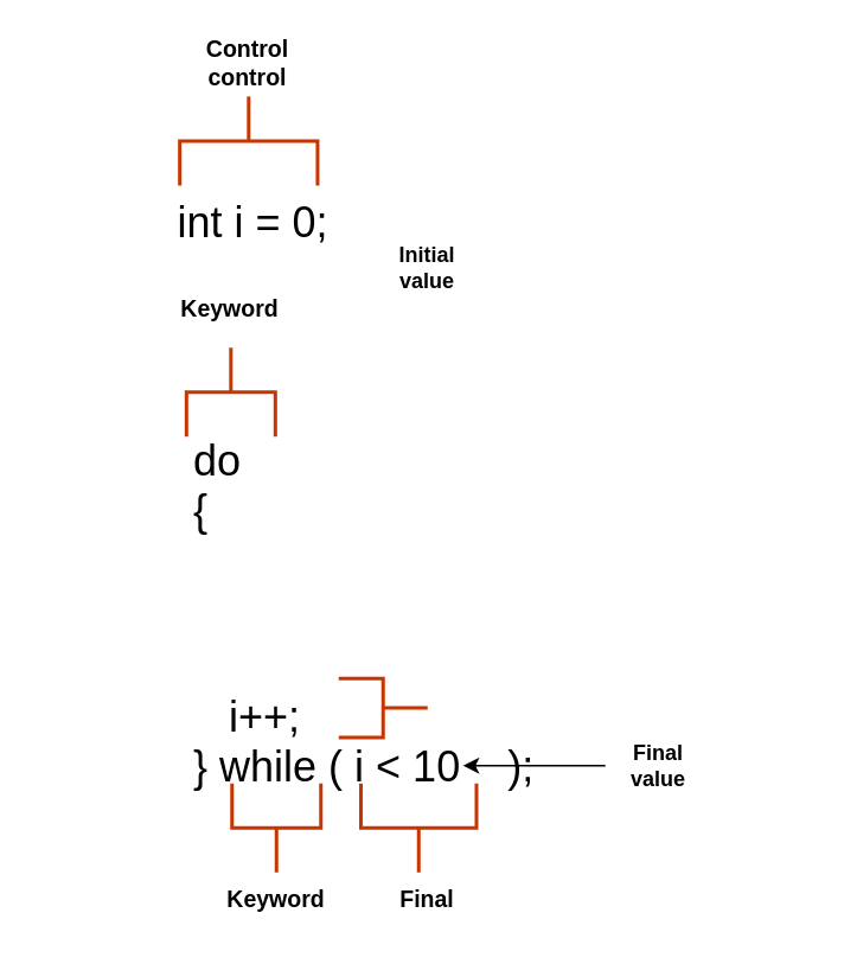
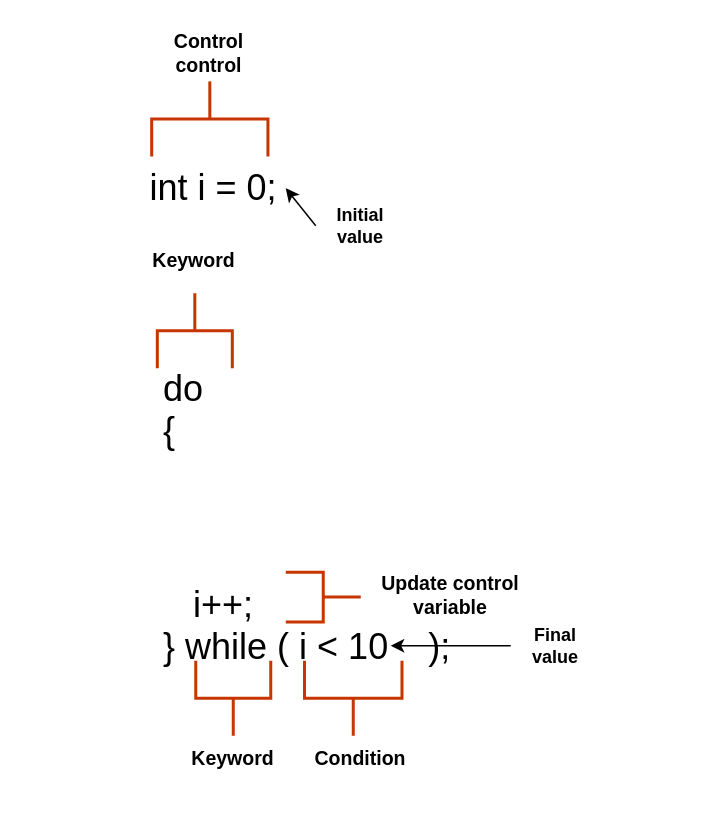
  <mxCell id="0" />
  <mxCell id="1" parent="0" />
  <mxCell id="2" value="&lt;font&gt;&lt;font size=&quot;5&quot;&gt;&lt;span style=&quot;caret-color: rgb(204, 0, 0);&quot;&gt;&amp;nbsp; &amp;nbsp; &amp;nbsp; &amp;nbsp; &amp;nbsp; &amp;nbsp; &amp;nbsp;&lt;/span&gt;&lt;/font&gt;&lt;/font&gt;&lt;div&gt;&lt;font&gt;&lt;font size=&quot;5&quot;&gt;&lt;span style=&quot;caret-color: rgb(204, 0, 0);&quot;&gt;&lt;span style=&quot;white-space: pre;&quot;&gt;&#09;   &amp;nbsp;&lt;/span&gt;&lt;/span&gt;&lt;/font&gt;&lt;/font&gt;&lt;/div&gt;&lt;div&gt;&lt;font&gt;&lt;font size=&quot;5&quot;&gt;&lt;span style=&quot;caret-color: rgb(204, 0, 0);&quot;&gt;&lt;span style=&quot;white-space: pre;&quot;&gt;&#09;     &lt;/span&gt;do &amp;nbsp;&lt;/span&gt;&lt;/font&gt;&lt;font size=&quot;5&quot;&gt;&amp;nbsp;&lt;/font&gt;&lt;/font&gt;&lt;div style=&quot;font-size: 24px;&quot;&gt;&lt;font style=&quot;font-size: 24px;&quot;&gt;&amp;nbsp; &amp;nbsp; &amp;nbsp; &amp;nbsp; &amp;nbsp; &amp;nbsp; &amp;nbsp;{&amp;nbsp;&lt;/font&gt;&lt;/div&gt;&lt;div style=&quot;font-size: 24px;&quot;&gt;&lt;font style=&quot;font-size: 24px;&quot;&gt;&lt;br&gt;&lt;/font&gt;&lt;/div&gt;&lt;div style=&quot;font-size: 24px;&quot;&gt;&lt;font style=&quot;font-size: 24px;&quot;&gt;&amp;nbsp;&lt;/font&gt;&lt;div&gt;&lt;div&gt;&lt;font style=&quot;font-size: 24px;&quot;&gt;&amp;nbsp; &amp;nbsp; &amp;nbsp; &amp;nbsp; &amp;nbsp; &amp;nbsp; &amp;nbsp; &amp;nbsp; &amp;nbsp; &amp;nbsp;&lt;/font&gt;&amp;nbsp; &amp;nbsp;&lt;/div&gt;&lt;div&gt;&lt;span style=&quot;white-space: pre;&quot;&gt;&#09;&lt;/span&gt;&lt;span style=&quot;white-space: pre;&quot;&gt;&#09;i++;&lt;/span&gt;&lt;br&gt;&lt;/div&gt;&lt;div&gt;&lt;font style=&quot;font-size: 24px;&quot;&gt;&amp;nbsp; &amp;nbsp; &amp;nbsp; &amp;nbsp; &amp;nbsp; &amp;nbsp; &amp;nbsp;}&amp;nbsp;&lt;/font&gt;&lt;span style=&quot;caret-color: rgb(204, 0, 0); font-size: x-large;&quot;&gt;while ( i &amp;lt; 10 &amp;nbsp; &amp;nbsp;);&lt;/span&gt;&lt;/div&gt;&lt;/div&gt;&lt;/div&gt;&lt;/div&gt;" style="text;html=1;align=left;verticalAlign=middle;whiteSpace=wrap;rounded=0;" vertex="1" parent="1"><mxGeometry x="20" y="210" width="440" height="211.25" as="geometry" /></mxCell>
  <mxCell id="3" value="" style="strokeWidth=2;html=1;shape=mxgraph.flowchart.annotation_2;align=left;labelPosition=right;pointerEvents=1;rotation=90;fillColor=#fa6800;fontColor=#CC99FF;strokeColor=#C73500;" vertex="1" parent="1"><mxGeometry x="104.38" y="195" width="50" height="50" as="geometry" /></mxCell>
  <mxCell id="4" value="" style="strokeWidth=2;html=1;shape=mxgraph.flowchart.annotation_2;align=left;labelPosition=right;pointerEvents=1;rotation=-90;fillColor=#fa6800;fontColor=#CC99FF;strokeColor=#C73500;" vertex="1" parent="1"><mxGeometry x="210" y="432.5" width="50" height="65" as="geometry" /></mxCell>
  <mxCell id="5" value="Keyword" style="text;html=1;align=center;verticalAlign=middle;whiteSpace=wrap;rounded=0;fontSize=13;fontStyle=1" vertex="1" parent="1"><mxGeometry x="99.38" y="157.82" width="60" height="30" as="geometry" /></mxCell>
  <mxCell id="6" value="Control control" style="text;html=1;align=center;verticalAlign=middle;whiteSpace=wrap;rounded=0;fontSize=13;fontStyle=1" vertex="1" parent="1"><mxGeometry x="94.38" y="20" width="90" height="30" as="geometry" /></mxCell>
  <mxCell id="7" value="" style="strokeWidth=2;html=1;shape=mxgraph.flowchart.annotation_2;align=left;labelPosition=right;pointerEvents=1;rotation=90;fillColor=#fa6800;fontColor=#CC99FF;strokeColor=#C73500;" vertex="1" parent="1"><mxGeometry x="114.38" y="40" width="50" height="77.5" as="geometry" /></mxCell>
  <mxCell id="8" value="" style="strokeWidth=2;html=1;shape=mxgraph.flowchart.annotation_2;align=left;labelPosition=right;pointerEvents=1;rotation=-180;fillColor=#fa6800;fontColor=#CC99FF;strokeColor=#C73500;" vertex="1" parent="1"><mxGeometry x="190" y="381" width="50" height="33.13" as="geometry" /></mxCell>
+ <mxCell id="9" value="Update control&lt;div&gt;variable&lt;/div&gt;" style="text;html=1;align=center;verticalAlign=middle;whiteSpace=wrap;rounded=0;fontSize=13;fontStyle=1" vertex="1" parent="1"><mxGeometry x="240" y="381" width="120" height="30" as="geometry" /></mxCell>
  <mxCell id="10" value="Initial value" style="text;html=1;align=center;verticalAlign=middle;whiteSpace=wrap;rounded=0;fontStyle=1" vertex="1" parent="1"><mxGeometry x="210" y="135" width="60" height="30" as="geometry" /></mxCell>
  <mxCell id="11" value="&lt;span style=&quot;caret-color: rgb(204, 0, 0); font-size: x-large; text-align: left;&quot;&gt;int i = 0;&lt;/span&gt;" style="text;html=1;align=center;verticalAlign=middle;whiteSpace=wrap;rounded=0;" vertex="1" parent="1"><mxGeometry x="94.38" y="110" width="95.62" height="30" as="geometry" /></mxCell>
+ <mxCell id="12" value="" style="endArrow=classic;html=1;rounded=0;exitX=0;exitY=0.5;exitDx=0;exitDy=0;entryX=1;entryY=0.5;entryDx=0;entryDy=0;" edge="1" parent="1" source="10" target="11"><mxGeometry width="50" height="50" relative="1" as="geometry"><mxPoint x="410" y="220" as="sourcePoint" /><mxPoint x="460" y="170" as="targetPoint" /></mxGeometry></mxCell>
  <mxCell id="13" value="" style="endArrow=classic;html=1;rounded=0;exitX=0;exitY=0.5;exitDx=0;exitDy=0;" edge="1" parent="1" source="16"><mxGeometry width="50" height="50" relative="1" as="geometry"><mxPoint x="250" y="490" as="sourcePoint" /><mxPoint x="260" y="430" as="targetPoint" /></mxGeometry></mxCell>
  <mxCell id="14" value="" style="strokeWidth=2;html=1;shape=mxgraph.flowchart.annotation_2;align=left;labelPosition=right;pointerEvents=1;rotation=-90;fillColor=#fa6800;fontColor=#CC99FF;strokeColor=#C73500;" vertex="1" parent="1"><mxGeometry x="130" y="440" width="50" height="50" as="geometry" /></mxCell>
  <mxCell id="15" value="Keyword" style="text;html=1;align=center;verticalAlign=middle;whiteSpace=wrap;rounded=0;fontSize=13;fontStyle=1" vertex="1" parent="1"><mxGeometry x="125" y="490" width="60" height="30" as="geometry" /></mxCell>
  <mxCell id="16" value="Final value" style="text;html=1;align=center;verticalAlign=middle;whiteSpace=wrap;rounded=0;fontStyle=1" vertex="1" parent="1"><mxGeometry x="340" y="415" width="60" height="30" as="geometry" /></mxCell>
- <mxCell id="17" value="Final" style="text;html=1;align=center;verticalAlign=middle;whiteSpace=wrap;rounded=0;fontSize=13;fontStyle=1" vertex="1" parent="1"><mxGeometry x="195" y="490" width="90" height="30" as="geometry" /></mxCell>
+ <mxCell id="17" value="Condition" style="text;html=1;align=center;verticalAlign=middle;whiteSpace=wrap;rounded=0;fontSize=13;fontStyle=1" vertex="1" parent="1"><mxGeometry x="195" y="490" width="90" height="30" as="geometry" /></mxCell>
